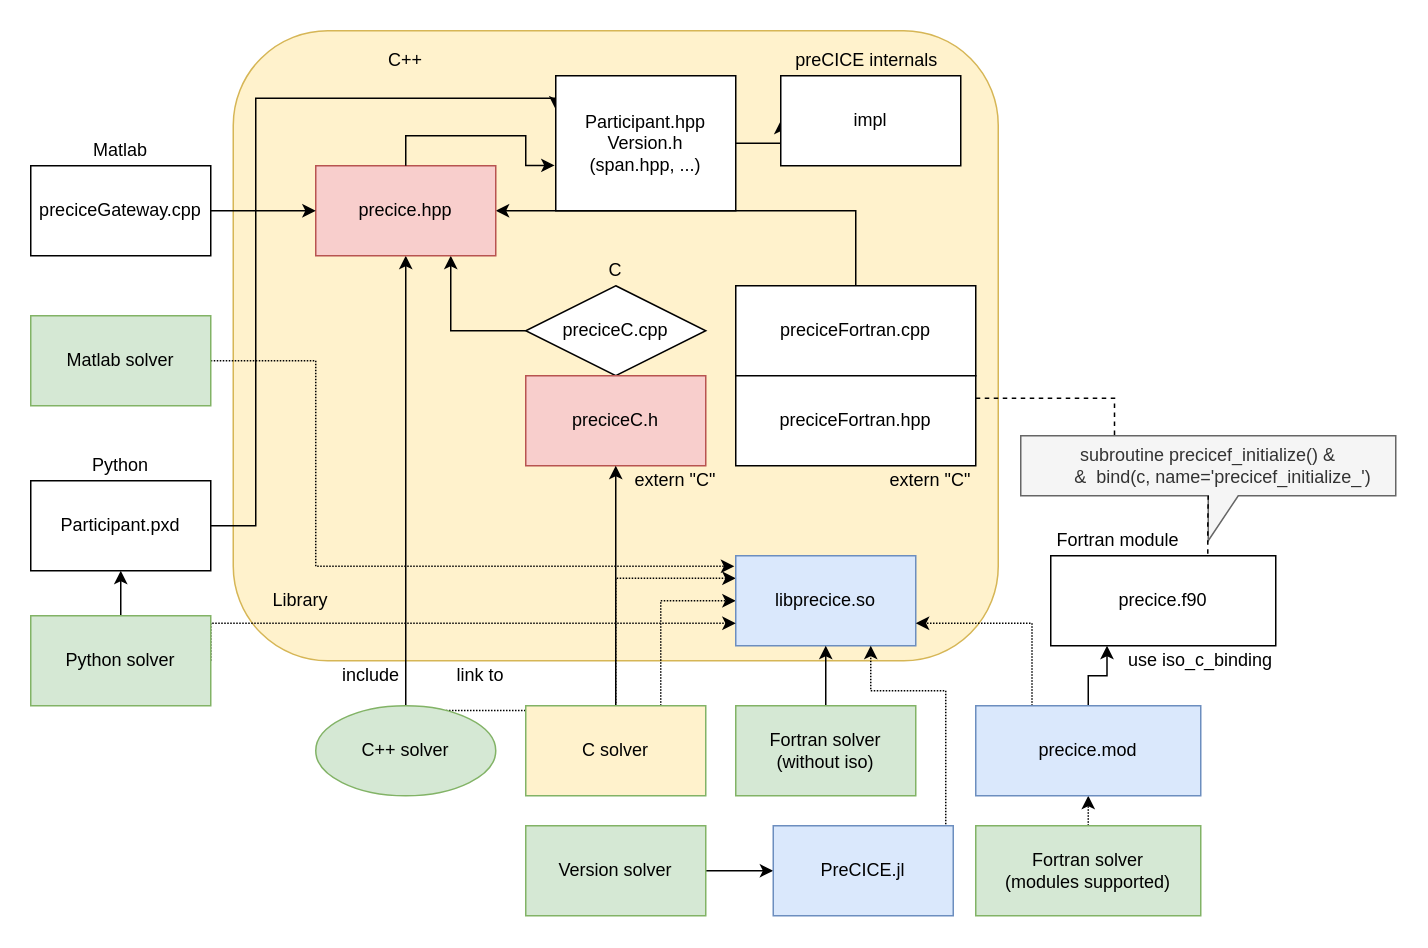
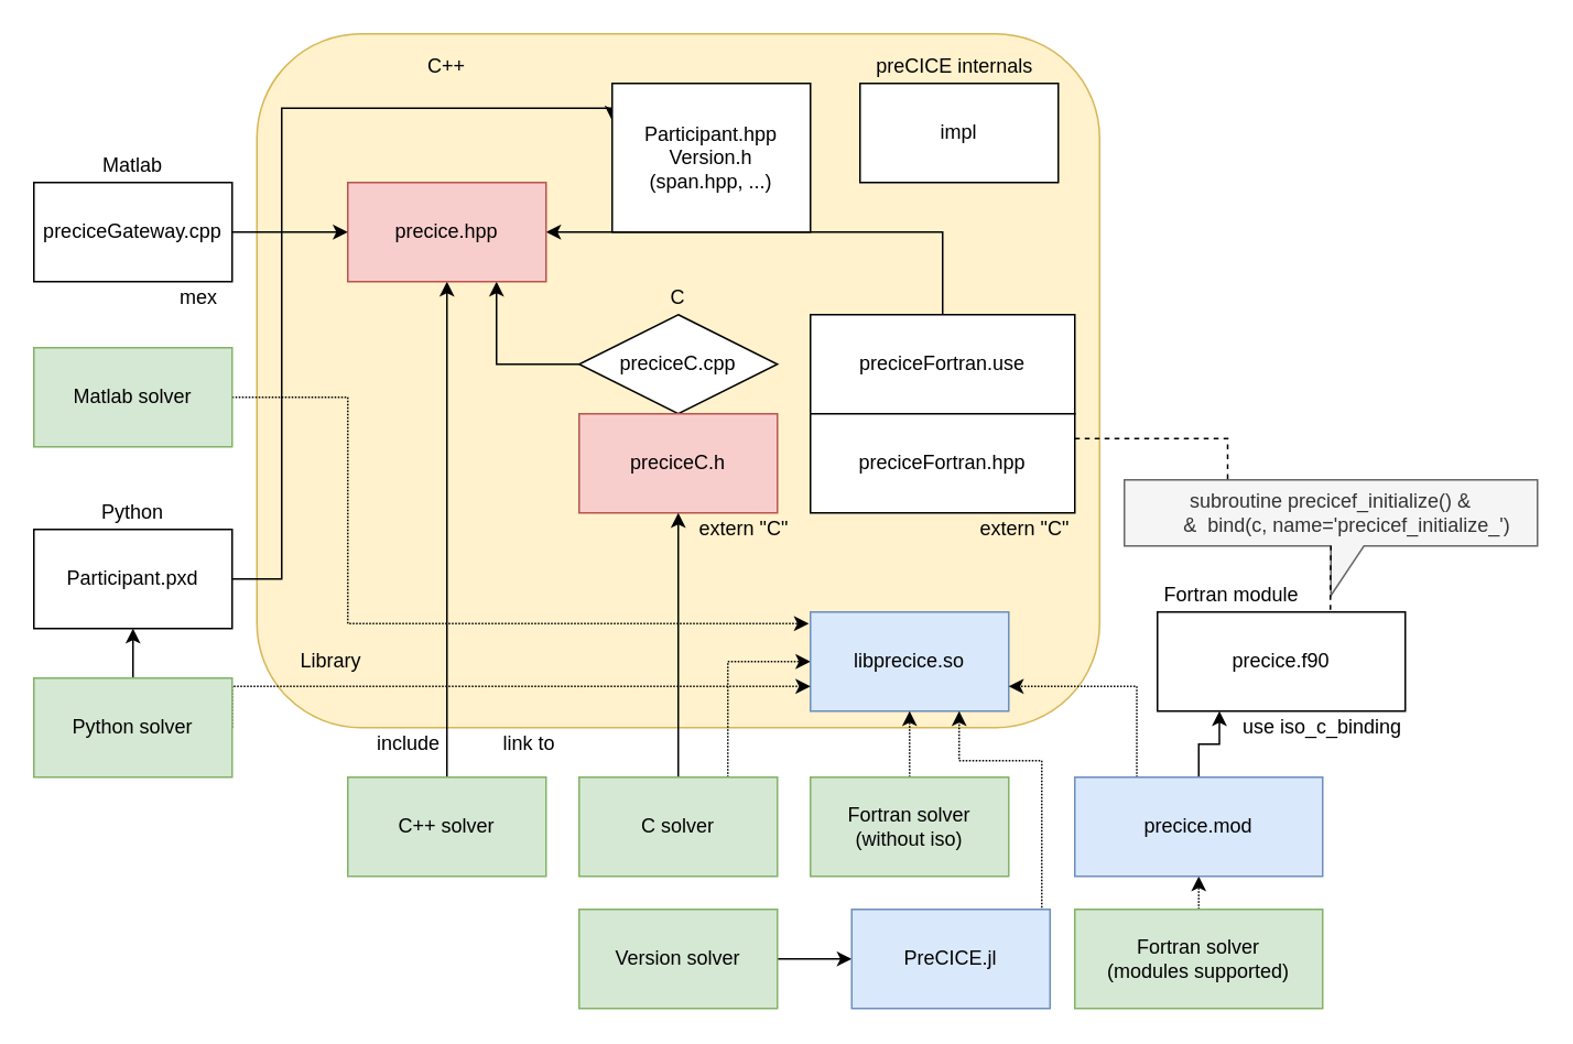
  <mxCell id="0" />
  <mxCell id="1" parent="0" />
  <mxCell id="2" value="" style="rounded=1;whiteSpace=wrap;html=1;fillColor=#fff2cc;strokeColor=#d6b656;" parent="1" vertex="1"><mxGeometry x="155" y="20" width="510" height="420" as="geometry" /></mxCell>
- <mxCell id="3" style="edgeStyle=orthogonalEdgeStyle;rounded=0;orthogonalLoop=1;jettySize=auto;html=1;entryX=0;entryY=0.5;entryDx=0;entryDy=0;exitX=1;exitY=0.5;exitDx=0;exitDy=0;" parent="1" source="56" target="6" edge="1"><mxGeometry relative="1" as="geometry"><Array as="points" /><mxPoint x="300" y="80" as="sourcePoint" /></mxGeometry></mxCell>
  <mxCell id="4" style="edgeStyle=orthogonalEdgeStyle;rounded=0;orthogonalLoop=1;jettySize=auto;html=1;exitX=0;exitY=0.5;exitDx=0;exitDy=0;entryX=0.75;entryY=1;entryDx=0;entryDy=0;" parent="1" source="5" target="27" edge="1"><mxGeometry relative="1" as="geometry"><Array as="points"><mxPoint x="300" y="220" /></Array></mxGeometry></mxCell>
  <mxCell id="5" value="&lt;div&gt;preciceC.cpp&lt;br&gt;&lt;/div&gt;" style="rhombus;whiteSpace=wrap;html=1;" parent="1" vertex="1"><mxGeometry x="350" y="190" width="120" height="60" as="geometry" /></mxCell>
  <mxCell id="6" value="impl" style="rounded=0;whiteSpace=wrap;html=1;" parent="1" vertex="1"><mxGeometry x="520" width="120" height="60" as="geometry" y="50" /></mxCell>
  <mxCell id="7" value="extern &quot;C&quot;" style="text;html=1;strokeColor=none;fillColor=none;align=center;verticalAlign=middle;whiteSpace=wrap;rounded=0;" parent="1" vertex="1"><mxGeometry x="420" y="310" width="60" height="20" as="geometry" /></mxCell>
  <mxCell id="8" value="preciceC.h" style="rounded=0;whiteSpace=wrap;html=1;fillColor=#f8cecc;strokeColor=#b85450;" parent="1" vertex="1"><mxGeometry x="350" y="250" width="120" height="60" as="geometry" /></mxCell>
- <mxCell id="9" style="edgeStyle=orthogonalEdgeStyle;rounded=0;orthogonalLoop=1;jettySize=auto;html=1;exitX=0.75;exitY=0;exitDx=0;exitDy=0;entryX=0;entryY=0.25;entryDx=0;entryDy=0;dashed=1;dashPattern=1 1;" parent="1" source="11" target="21" edge="1"><mxGeometry relative="1" as="geometry" /></mxCell>
  <mxCell id="10" style="edgeStyle=orthogonalEdgeStyle;rounded=0;orthogonalLoop=1;jettySize=auto;html=1;exitX=0.5;exitY=0;exitDx=0;exitDy=0;entryX=0.5;entryY=1;entryDx=0;entryDy=0;" parent="1" source="11" target="27" edge="1"><mxGeometry relative="1" as="geometry" /></mxCell>
- <mxCell id="11" value="C++ solver" style="ellipse;whiteSpace=wrap;html=1;fillColor=#d5e8d4;strokeColor=#82b366;" parent="1" vertex="1"><mxGeometry x="210" y="470" width="120" height="60" as="geometry" /></mxCell>
+ <mxCell id="11" value="C++ solver" style="rounded=0;whiteSpace=wrap;html=1;fillColor=#d5e8d4;strokeColor=#82b366;" parent="1" vertex="1"><mxGeometry x="210" y="470" width="120" height="60" as="geometry" /></mxCell>
  <mxCell id="12" value="Library" style="text;html=1;strokeColor=none;fillColor=none;align=center;verticalAlign=middle;whiteSpace=wrap;rounded=0;" parent="1" vertex="1"><mxGeometry x="180" y="390" width="40" height="20" as="geometry" /></mxCell>
  <mxCell id="13" style="edgeStyle=orthogonalEdgeStyle;rounded=0;orthogonalLoop=1;jettySize=auto;html=1;exitX=0.5;exitY=0;exitDx=0;exitDy=0;entryX=0.5;entryY=1;entryDx=0;entryDy=0;" parent="1" source="15" target="8" edge="1"><mxGeometry relative="1" as="geometry"><mxPoint x="440" y="360" as="targetPoint" /></mxGeometry></mxCell>
  <mxCell id="14" style="edgeStyle=orthogonalEdgeStyle;rounded=0;orthogonalLoop=1;jettySize=auto;html=1;exitX=0.75;exitY=0;exitDx=0;exitDy=0;entryX=0;entryY=0.5;entryDx=0;entryDy=0;dashed=1;dashPattern=1 1;" parent="1" source="15" target="21" edge="1"><mxGeometry relative="1" as="geometry" /></mxCell>
- <mxCell id="15" value="C solver" style="rounded=0;whiteSpace=wrap;html=1;fillColor=#fff2cc;strokeColor=#82b366;" parent="1" vertex="1"><mxGeometry x="350" y="470" width="120" height="60" as="geometry" /></mxCell>
+ <mxCell id="15" value="C solver" style="rounded=0;whiteSpace=wrap;html=1;fillColor=#d5e8d4;strokeColor=#82b366;" parent="1" vertex="1"><mxGeometry x="350" y="470" width="120" height="60" as="geometry" /></mxCell>
  <mxCell id="16" style="edgeStyle=orthogonalEdgeStyle;rounded=0;orthogonalLoop=1;jettySize=auto;html=1;exitX=0.5;exitY=0;exitDx=0;exitDy=0;entryX=1;entryY=0.5;entryDx=0;entryDy=0;" parent="1" source="17" target="27" edge="1"><mxGeometry relative="1" as="geometry"><Array as="points"><mxPoint x="570" y="140" /></Array></mxGeometry></mxCell>
- <mxCell id="17" value="preciceFortran.cpp" style="rounded=0;whiteSpace=wrap;html=1;" parent="1" vertex="1"><mxGeometry x="490" y="190" width="160" height="60" as="geometry" /></mxCell>
+ <mxCell id="17" value="preciceFortran.use" style="rounded=0;whiteSpace=wrap;html=1;" parent="1" vertex="1"><mxGeometry x="490" y="190" width="160" height="60" as="geometry" /></mxCell>
  <mxCell id="18" style="edgeStyle=orthogonalEdgeStyle;rounded=0;orthogonalLoop=1;jettySize=auto;html=1;exitX=1;exitY=0.25;exitDx=0;exitDy=0;entryX=0.25;entryY=0;entryDx=0;entryDy=0;entryPerimeter=0;dashed=1;endArrow=none;endFill=0;" parent="1" source="19" target="31" edge="1"><mxGeometry relative="1" as="geometry" /></mxCell>
  <mxCell id="19" value="preciceFortran.hpp" style="rounded=0;whiteSpace=wrap;html=1;" parent="1" vertex="1"><mxGeometry x="490" y="250" width="160" height="60" as="geometry" /></mxCell>
  <mxCell id="20" value="extern &quot;C&quot;" style="text;html=1;strokeColor=none;fillColor=none;align=center;verticalAlign=middle;whiteSpace=wrap;rounded=0;" parent="1" vertex="1"><mxGeometry x="590" y="310" width="60" height="20" as="geometry" /></mxCell>
  <mxCell id="21" value="libprecice.so" style="rounded=0;whiteSpace=wrap;html=1;fillColor=#dae8fc;strokeColor=#6c8ebf;" parent="1" vertex="1"><mxGeometry x="490" y="370" width="120" height="60" as="geometry" /></mxCell>
- <mxCell id="22" style="edgeStyle=orthogonalEdgeStyle;rounded=0;orthogonalLoop=1;jettySize=auto;html=1;exitX=0.5;exitY=0;exitDx=0;exitDy=0;entryX=0.5;entryY=1;entryDx=0;entryDy=0;dashed=0;dashPattern=1 1;" parent="1" source="23" target="21" edge="1"><mxGeometry relative="1" as="geometry" /></mxCell>
+ <mxCell id="22" style="edgeStyle=orthogonalEdgeStyle;rounded=0;orthogonalLoop=1;jettySize=auto;html=1;exitX=0.5;exitY=0;exitDx=0;exitDy=0;entryX=0.5;entryY=1;entryDx=0;entryDy=0;dashed=1;dashPattern=1 1;" parent="1" source="23" target="21" edge="1"><mxGeometry relative="1" as="geometry" /></mxCell>
  <mxCell id="23" value="Fortran solver&lt;br&gt;(without iso)" style="rounded=0;whiteSpace=wrap;html=1;fillColor=#d5e8d4;strokeColor=#82b366;" parent="1" vertex="1"><mxGeometry x="490" y="470" width="120" height="60" as="geometry" /></mxCell>
  <mxCell id="24" value="include" style="text;html=1;strokeColor=none;fillColor=none;align=center;verticalAlign=middle;whiteSpace=wrap;rounded=0;" parent="1" vertex="1"><mxGeometry x="227" y="440" width="40" height="20" as="geometry" /></mxCell>
  <mxCell id="25" value="link to" style="text;html=1;strokeColor=none;fillColor=none;align=center;verticalAlign=middle;whiteSpace=wrap;rounded=0;" parent="1" vertex="1"><mxGeometry x="300" y="440" width="40" height="20" as="geometry" /></mxCell>
  <mxCell id="26" value="precice.f90" style="rounded=0;whiteSpace=wrap;html=1;" parent="1" vertex="1"><mxGeometry x="700" y="370" width="150" height="60" as="geometry" /></mxCell>
  <mxCell id="27" value="precice.hpp" style="rounded=0;whiteSpace=wrap;html=1;fillColor=#f8cecc;strokeColor=#b85450;" parent="1" vertex="1"><mxGeometry x="210" y="110" width="120" height="60" as="geometry" /></mxCell>
  <mxCell id="28" style="edgeStyle=orthogonalEdgeStyle;rounded=0;orthogonalLoop=1;jettySize=auto;html=1;exitX=0.5;exitY=0;exitDx=0;exitDy=0;entryX=0.5;entryY=1;entryDx=0;entryDy=0;dashed=1;dashPattern=1 1;" parent="1" source="29" target="34" edge="1"><mxGeometry relative="1" as="geometry" /></mxCell>
  <mxCell id="29" value="Fortran solver&lt;br&gt;(modules supported)" style="rounded=0;whiteSpace=wrap;html=1;fillColor=#d5e8d4;strokeColor=#82b366;" parent="1" vertex="1"><mxGeometry x="650" y="550" width="150" height="60" as="geometry" /></mxCell>
  <mxCell id="30" value="use iso_c_binding" style="text;html=1;strokeColor=none;fillColor=none;align=center;verticalAlign=middle;whiteSpace=wrap;rounded=0;" parent="1" vertex="1"><mxGeometry x="750" y="430" width="100" height="20" as="geometry" /></mxCell>
  <mxCell id="31" value="subroutine precicef_initialize() &amp;amp;&lt;br&gt;&amp;nbsp;&amp;nbsp;&amp;nbsp;&amp;nbsp;&amp;nbsp; &amp;amp;&amp;nbsp; bind(c, name='precicef_initialize_')" style="shape=callout;whiteSpace=wrap;html=1;perimeter=calloutPerimeter;fillColor=#f5f5f5;strokeColor=#666666;fontColor=#333333;position2=0.5;" parent="1" vertex="1"><mxGeometry x="680" y="290" width="250" height="70" as="geometry" /></mxCell>
  <mxCell id="32" style="edgeStyle=orthogonalEdgeStyle;rounded=0;orthogonalLoop=1;jettySize=auto;html=1;exitX=0.25;exitY=0;exitDx=0;exitDy=0;entryX=1;entryY=0.75;entryDx=0;entryDy=0;dashed=1;dashPattern=1 1;" parent="1" source="34" target="21" edge="1"><mxGeometry relative="1" as="geometry" /></mxCell>
  <mxCell id="33" style="edgeStyle=orthogonalEdgeStyle;rounded=0;orthogonalLoop=1;jettySize=auto;html=1;exitX=0.5;exitY=0;exitDx=0;exitDy=0;entryX=0.25;entryY=1;entryDx=0;entryDy=0;" parent="1" source="34" target="26" edge="1"><mxGeometry relative="1" as="geometry"><Array as="points"><mxPoint x="725" y="450" /><mxPoint x="738" y="450" /></Array></mxGeometry></mxCell>
  <mxCell id="34" value="precice.mod" style="rounded=0;whiteSpace=wrap;html=1;fillColor=#dae8fc;strokeColor=#6c8ebf;" parent="1" vertex="1"><mxGeometry x="650" y="470" width="150" height="60" as="geometry" /></mxCell>
  <mxCell id="35" style="edgeStyle=orthogonalEdgeStyle;rounded=0;orthogonalLoop=1;jettySize=auto;html=1;exitX=0.698;exitY=-0.021;exitDx=0;exitDy=0;exitPerimeter=0;dashed=1;endArrow=none;endFill=0;" parent="1" source="26" target="31" edge="1"><mxGeometry relative="1" as="geometry" /></mxCell>
  <mxCell id="36" value="C++" style="text;html=1;strokeColor=none;fillColor=none;align=center;verticalAlign=middle;whiteSpace=wrap;rounded=0;" parent="1" vertex="1"><mxGeometry x="250" y="30" width="40" height="20" as="geometry" /></mxCell>
  <mxCell id="37" value="preCICE internals" style="text;html=1;strokeColor=none;fillColor=none;align=center;verticalAlign=middle;whiteSpace=wrap;rounded=0;" parent="1" vertex="1"><mxGeometry x="525" y="30" width="105" height="20" as="geometry" /></mxCell>
  <mxCell id="38" value="C" style="text;html=1;strokeColor=none;fillColor=none;align=center;verticalAlign=middle;whiteSpace=wrap;rounded=0;" parent="1" vertex="1"><mxGeometry x="390" y="170" width="40" height="20" as="geometry" /></mxCell>
  <mxCell id="39" style="edgeStyle=orthogonalEdgeStyle;rounded=0;orthogonalLoop=1;jettySize=auto;html=1;exitX=1;exitY=0.5;exitDx=0;exitDy=0;entryX=0;entryY=0.25;entryDx=0;entryDy=0;" parent="1" target="56" edge="1"><mxGeometry relative="1" as="geometry"><mxPoint x="60" y="349.97" as="sourcePoint" /><mxPoint x="290" y="79.97" as="targetPoint" /><Array as="points"><mxPoint x="170" y="350" /><mxPoint x="170" y="65" /></Array></mxGeometry></mxCell>
  <mxCell id="40" value="Participant.pxd" style="rounded=0;whiteSpace=wrap;html=1;" parent="1" vertex="1"><mxGeometry x="20" y="320" width="120" height="60" as="geometry" /></mxCell>
  <mxCell id="41" value="Fortran module" style="text;html=1;strokeColor=none;fillColor=none;align=center;verticalAlign=middle;whiteSpace=wrap;rounded=0;" parent="1" vertex="1"><mxGeometry x="700" y="350" width="90" height="20" as="geometry" /></mxCell>
  <mxCell id="42" style="edgeStyle=orthogonalEdgeStyle;rounded=0;orthogonalLoop=1;jettySize=auto;html=1;exitX=1;exitY=0.5;exitDx=0;exitDy=0;entryX=0;entryY=0.5;entryDx=0;entryDy=0;" parent="1" source="43" target="27" edge="1"><mxGeometry relative="1" as="geometry" /></mxCell>
  <mxCell id="43" value="preciceGateway.cpp" style="rounded=0;whiteSpace=wrap;html=1;" parent="1" vertex="1"><mxGeometry x="20" y="110" width="120" height="60" as="geometry" /></mxCell>
  <mxCell id="44" value="Python" style="text;html=1;strokeColor=none;fillColor=none;align=center;verticalAlign=middle;whiteSpace=wrap;rounded=0;" parent="1" vertex="1"><mxGeometry x="60" y="300" width="40" height="20" as="geometry" /></mxCell>
  <mxCell id="45" value="Matlab" style="text;html=1;strokeColor=none;fillColor=none;align=center;verticalAlign=middle;whiteSpace=wrap;rounded=0;" parent="1" vertex="1"><mxGeometry x="60" y="90" width="40" height="20" as="geometry" /></mxCell>
  <mxCell id="46" style="edgeStyle=orthogonalEdgeStyle;rounded=0;orthogonalLoop=1;jettySize=auto;html=1;exitX=0.5;exitY=0;exitDx=0;exitDy=0;entryX=0.5;entryY=1;entryDx=0;entryDy=0;" parent="1" source="48" target="40" edge="1"><mxGeometry relative="1" as="geometry" /></mxCell>
  <mxCell id="47" style="edgeStyle=orthogonalEdgeStyle;rounded=0;orthogonalLoop=1;jettySize=auto;html=1;exitX=1;exitY=0.5;exitDx=0;exitDy=0;entryX=0;entryY=0.75;entryDx=0;entryDy=0;dashed=1;dashPattern=1 1;" parent="1" source="48" target="21" edge="1"><mxGeometry relative="1" as="geometry"><Array as="points"><mxPoint x="140" y="415" /></Array></mxGeometry></mxCell>
  <mxCell id="48" value="Python solver" style="rounded=0;whiteSpace=wrap;html=1;fillColor=#d5e8d4;strokeColor=#82b366;" parent="1" vertex="1"><mxGeometry x="20" y="410" width="120" height="60" as="geometry" /></mxCell>
  <mxCell id="49" style="edgeStyle=orthogonalEdgeStyle;rounded=0;orthogonalLoop=1;jettySize=auto;html=1;entryX=-0.008;entryY=0.117;entryDx=0;entryDy=0;entryPerimeter=0;dashed=1;dashPattern=1 1;" parent="1" target="21" edge="1"><mxGeometry relative="1" as="geometry"><mxPoint x="140" y="240" as="sourcePoint" /><Array as="points"><mxPoint x="210" y="240" /><mxPoint x="210" y="377" /></Array></mxGeometry></mxCell>
  <mxCell id="50" value="Matlab solver" style="rounded=0;whiteSpace=wrap;html=1;fillColor=#d5e8d4;strokeColor=#82b366;" parent="1" vertex="1"><mxGeometry x="20" y="210" width="120" height="60" as="geometry" /></mxCell>
+ <mxCell id="51" value="mex" style="text;html=1;strokeColor=none;fillColor=none;align=center;verticalAlign=middle;whiteSpace=wrap;rounded=0;" parent="1" vertex="1"><mxGeometry y="170" width="40" height="20" as="geometry" x="100" /></mxCell>
  <mxCell id="52" style="edgeStyle=orthogonalEdgeStyle;rounded=0;orthogonalLoop=1;jettySize=auto;html=1;exitX=1;exitY=0.5;exitDx=0;exitDy=0;entryX=0;entryY=0.5;entryDx=0;entryDy=0;" parent="1" source="53" target="55" edge="1"><mxGeometry relative="1" as="geometry" /></mxCell>
  <mxCell id="53" value="Version solver" style="rounded=0;whiteSpace=wrap;html=1;fillColor=#d5e8d4;strokeColor=#82b366;" parent="1" vertex="1"><mxGeometry x="350" y="550" width="120" height="60" as="geometry" /></mxCell>
  <mxCell id="54" style="edgeStyle=orthogonalEdgeStyle;rounded=0;orthogonalLoop=1;jettySize=auto;html=1;exitX=1;exitY=0.5;exitDx=0;exitDy=0;entryX=0.75;entryY=1;entryDx=0;entryDy=0;dashed=1;dashPattern=1 1;" parent="1" source="55" target="21" edge="1"><mxGeometry relative="1" as="geometry"><Array as="points"><mxPoint x="630" y="580" /><mxPoint x="630" y="460" /><mxPoint x="580" y="460" /></Array></mxGeometry></mxCell>
  <mxCell id="55" value="PreCICE.jl" style="rounded=0;whiteSpace=wrap;html=1;fillColor=#dae8fc;strokeColor=#6c8ebf;" parent="1" vertex="1"><mxGeometry x="515" y="550" width="120" height="60" as="geometry" /></mxCell>
  <mxCell id="56" value="Participant.hpp&lt;br&gt;Version.h&lt;br&gt;(span.hpp, ...)" style="rounded=0;whiteSpace=wrap;html=1;" vertex="1" parent="1"><mxGeometry x="370" y="50" width="120" height="90" as="geometry" /></mxCell>
- <mxCell id="57" style="edgeStyle=orthogonalEdgeStyle;rounded=0;orthogonalLoop=1;jettySize=auto;html=1;exitX=0.5;exitY=0;exitDx=0;exitDy=0;entryX=-0.006;entryY=0.664;entryDx=0;entryDy=0;entryPerimeter=0;" edge="1" parent="1" source="27" target="56"><mxGeometry relative="1" as="geometry" /></mxCell>
